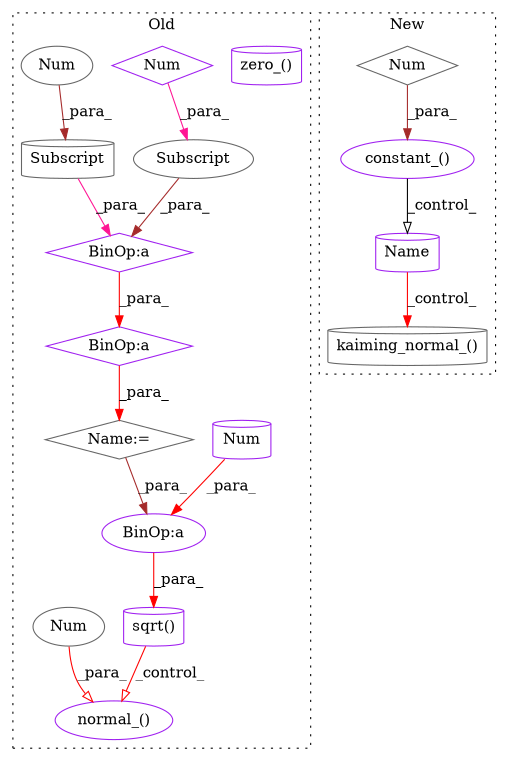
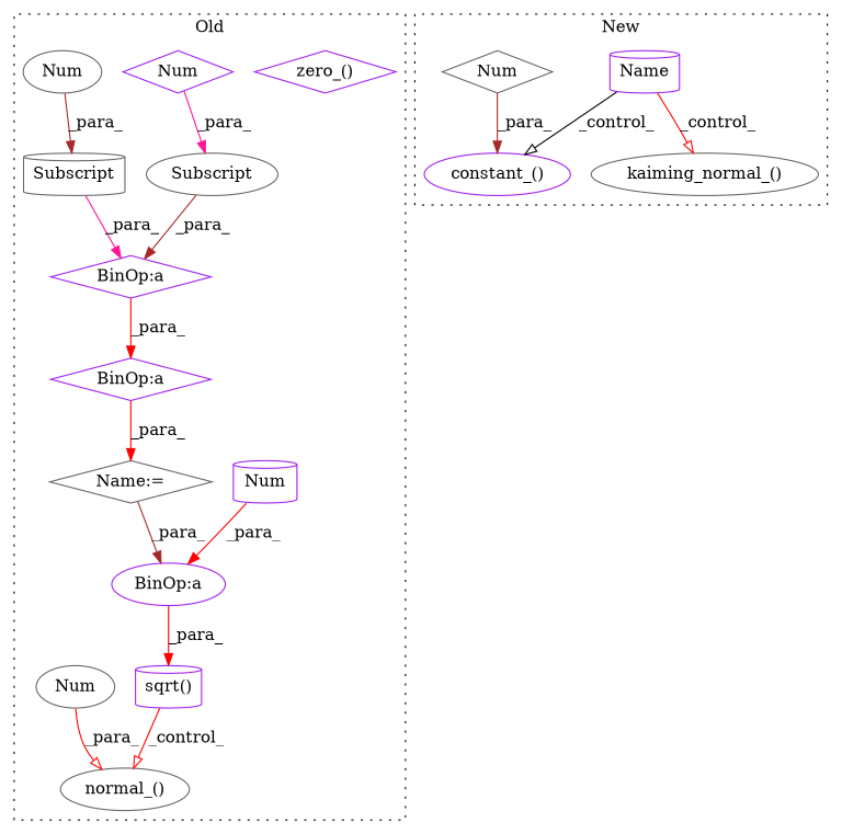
  digraph {
    node [a=75 color=purple l=1 shape=ellipse]
    edge [arrowhead=normal color=red]
-   n1 [l=19 label="zero_()" s=3107 shape=cylinder]
+   n1 [l=19 label="zero_()" s=3107 shape=diamond]
    n2 [a=82 l=37 label="BinOp:a" s=2892 shape=diamond]
    n3 [a=82 l=3 label="BinOp:a" s=2907 shape=diamond]
    n4 [a=82 l=3 label="BinOp:a" s=2997]
    n5 [a=63 color=gray40 l="16,0" label=Subscript s="2910,0"]
-   n6 [l="22,1" label="normal_()" s="2960,3002"]
+   n6 [color=gray40 l="22,1" label="normal_()" s="2960,3002"]
    n7 [a=63 color=gray40 l="16,0" label=Subscript s="2891,0" shape=cylinder]
    n8 [l="10,1" label="sqrt()" s="2985,3001" shape=cylinder]
    n9 [a=76 l=2 label=Num s=2995 shape=cylinder]
    n10 [a=76 label=Num s=2924 shape=diamond]
    n11 [a=76 color=gray40 label=Num s=2905]
    n12 [a=76 color=gray40 label=Num s=2982]
    n13 [a=68 color=gray40 l=3 label="Name:=" s=2888 shape=diamond]
    n14 [l="18,1" label="constant_()" s="3070,3098"]
    n15 [a=87 label=Name s=2809 shape=cylinder]
-   n16 [color=gray40 l="24,38" label="kaiming_normal_()" s="2887,2919" shape=cylinder]
+   n16 [color=gray40 l="24,38" label="kaiming_normal_()" s="2887,2919"]
    n17 [a=76 color=gray40 l=2 label=Num s=3096 shape=diamond]
    subgraph cluster_1 {
      label=Old
      style=dotted
      n1
      n2
      n3
      n4
      n5
      n6
      n7
      n8
      n9
      n10
      n11
      n12
      n13
    }
    subgraph cluster_2 {
      label=New
      style=dotted
      n14
      n15
      n16
      n17
    }
    n2 -> n13 [label=_para_]
    n3 -> n2 [label=_para_]
    n4 -> n8 [label=_para_]
    n5 -> n3 [color=brown label=_para_]
    n7 -> n3 [color=deeppink label=_para_]
    n8 -> n6 [arrowhead=onormal label=_control_]
    n9 -> n4 [label=_para_]
    n10 -> n5 [color=deeppink label=_para_]
    n11 -> n7 [color=brown label=_para_]
    n12 -> n6 [arrowhead=onormal label=_para_]
    n13 -> n4 [color=brown label=_para_]
-   n14 -> n15 [arrowhead=onormal color=black label=_control_]
-   n15 -> n16 [label=_control_]
+   n15 -> n14 [arrowhead=onormal color=black label=_control_]
+   n15 -> n16 [arrowhead=onormal label=_control_]
    n17 -> n14 [color=brown label=_para_]
  }
